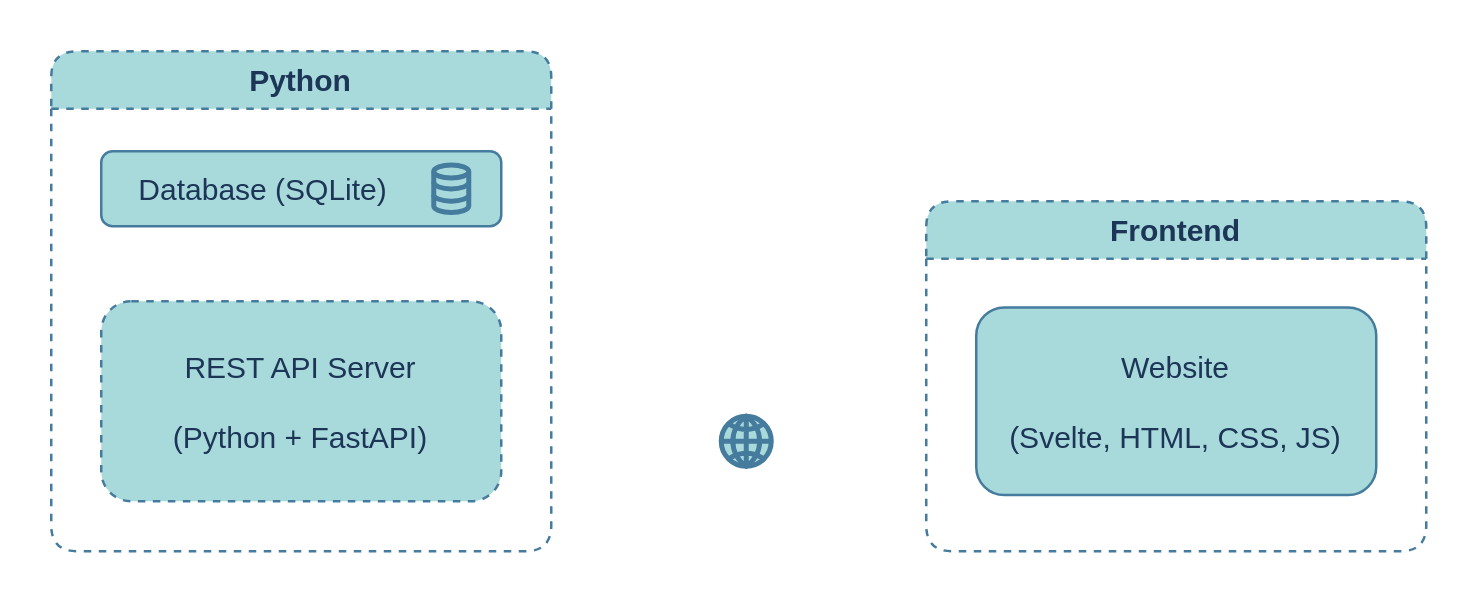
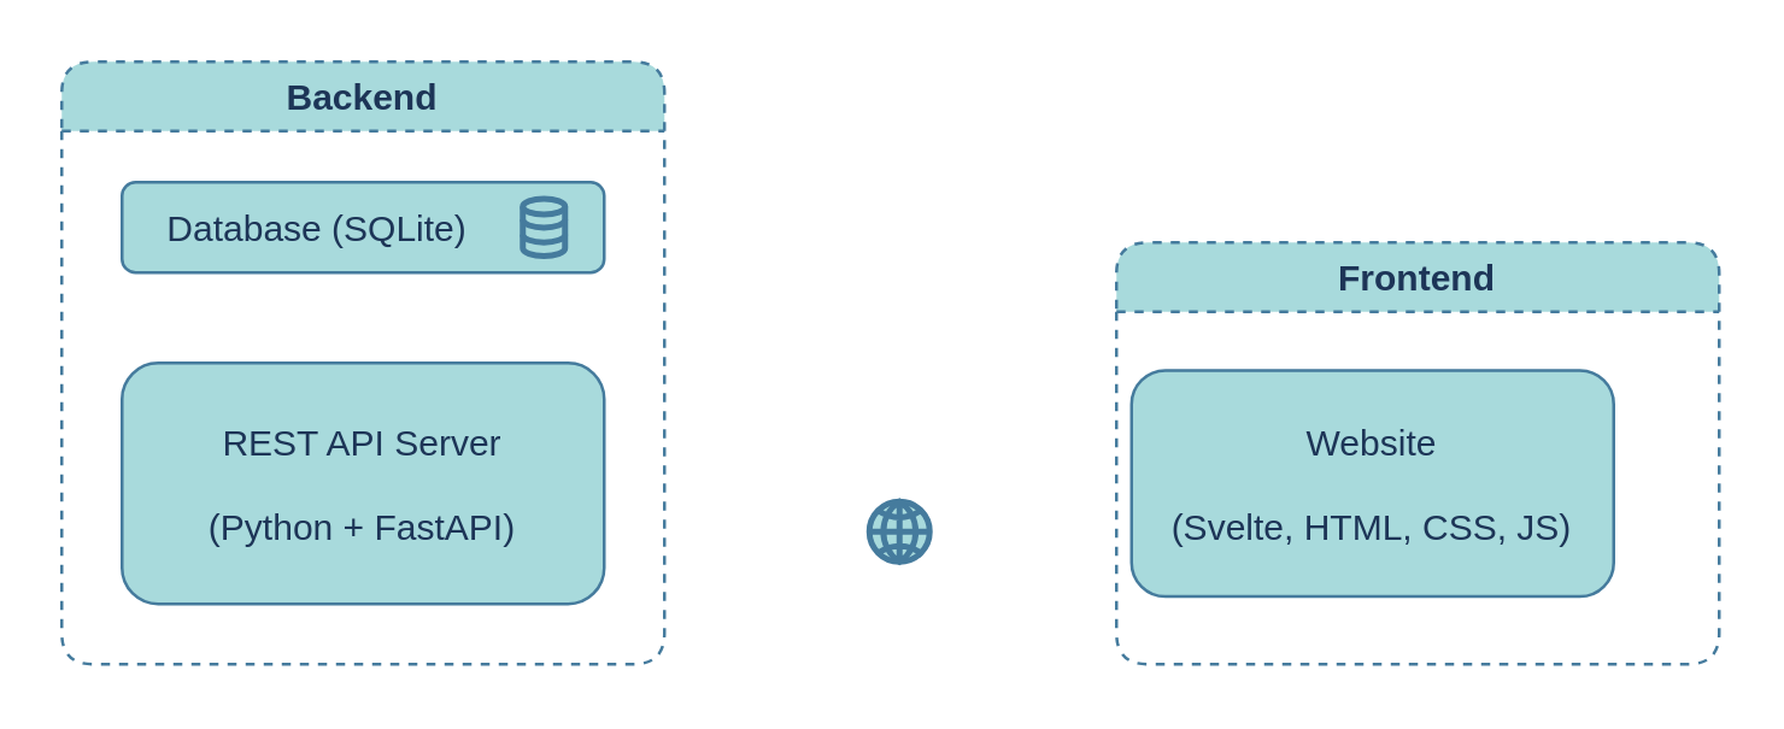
  <mxCell id="0" />
  <mxCell id="1" parent="0" />
- <mxCell id="2" value="Python" style="swimlane;dashed=1;fillColor=#A8DADC;strokeColor=#457B9D;fontColor=#1D3557;rounded=1;" vertex="1" parent="1"><mxGeometry x="20" y="20" width="200" height="200" as="geometry" /></mxCell>
+ <mxCell id="2" value="Backend" style="swimlane;dashed=1;fillColor=#A8DADC;strokeColor=#457B9D;fontColor=#1D3557;rounded=1;" vertex="1" parent="1"><mxGeometry x="20" y="20" width="200" height="200" as="geometry" /></mxCell>
  <mxCell id="3" value="    Database (SQLite)" style="rounded=1;fillColor=#A8DADC;strokeColor=#457B9D;fontColor=#1D3557;align=left;" vertex="1" parent="2"><mxGeometry x="20" y="40" width="160" height="30" as="geometry" /></mxCell>
- <mxCell id="4" value="REST API Server&#10;&#10;(Python + FastAPI)" style="rounded=1;fillColor=#A8DADC;strokeColor=#457B9D;fontColor=#1D3557;dashed=1;" vertex="1" parent="2"><mxGeometry x="20" y="100" width="160" height="80" as="geometry" /></mxCell>
+ <mxCell id="4" value="REST API Server&#10;&#10;(Python + FastAPI)" style="rounded=1;fillColor=#A8DADC;strokeColor=#457B9D;fontColor=#1D3557;" vertex="1" parent="2"><mxGeometry x="20" y="100" width="160" height="80" as="geometry" /></mxCell>
  <mxCell id="5" value="" style="verticalLabelPosition=bottom;align=center;labelBackgroundColor=#ffffff;verticalAlign=top;strokeWidth=2;strokeColor=#457B9D;shadow=0;dashed=0;shape=mxgraph.ios7.icons.data;rounded=1;dashPattern=1 1;fontColor=#1D3557;fillColor=#A8DADC;" vertex="1" parent="2"><mxGeometry x="153" y="45.5" width="14" height="19" as="geometry" /></mxCell>
  <mxCell id="6" value="Frontend" style="swimlane;dashed=1;fillColor=#A8DADC;strokeColor=#457B9D;fontColor=#1D3557;rounded=1;" vertex="1" parent="1"><mxGeometry x="370" y="80" width="200" height="140" as="geometry"><mxRectangle x="530" y="220" width="90" height="30" as="alternateBounds" /></mxGeometry></mxCell>
- <mxCell id="7" value="Website&#10;&#10;(Svelte, HTML, CSS, JS)" style="rounded=1;fillColor=#A8DADC;strokeColor=#457B9D;fontColor=#1D3557;" vertex="1" parent="6"><mxGeometry x="20" y="42.5" width="160" height="75" as="geometry" /></mxCell>
+ <mxCell id="7" value="Website&#10;&#10;(Svelte, HTML, CSS, JS)" style="rounded=1;fillColor=#A8DADC;strokeColor=#457B9D;fontColor=#1D3557;" vertex="1" parent="6"><mxGeometry x="5" y="42.5" width="160" height="75" as="geometry" /></mxCell>
  <mxCell id="8" value="" style="verticalLabelPosition=bottom;align=center;labelBackgroundColor=#ffffff;verticalAlign=top;strokeWidth=2;strokeColor=#457B9D;shadow=0;dashed=0;shape=mxgraph.ios7.icons.globe;rounded=1;dashPattern=1 1;fontColor=#1D3557;fillColor=#A8DADC;" vertex="1" parent="1"><mxGeometry x="288" y="166" width="20" height="20" as="geometry" /></mxCell>
